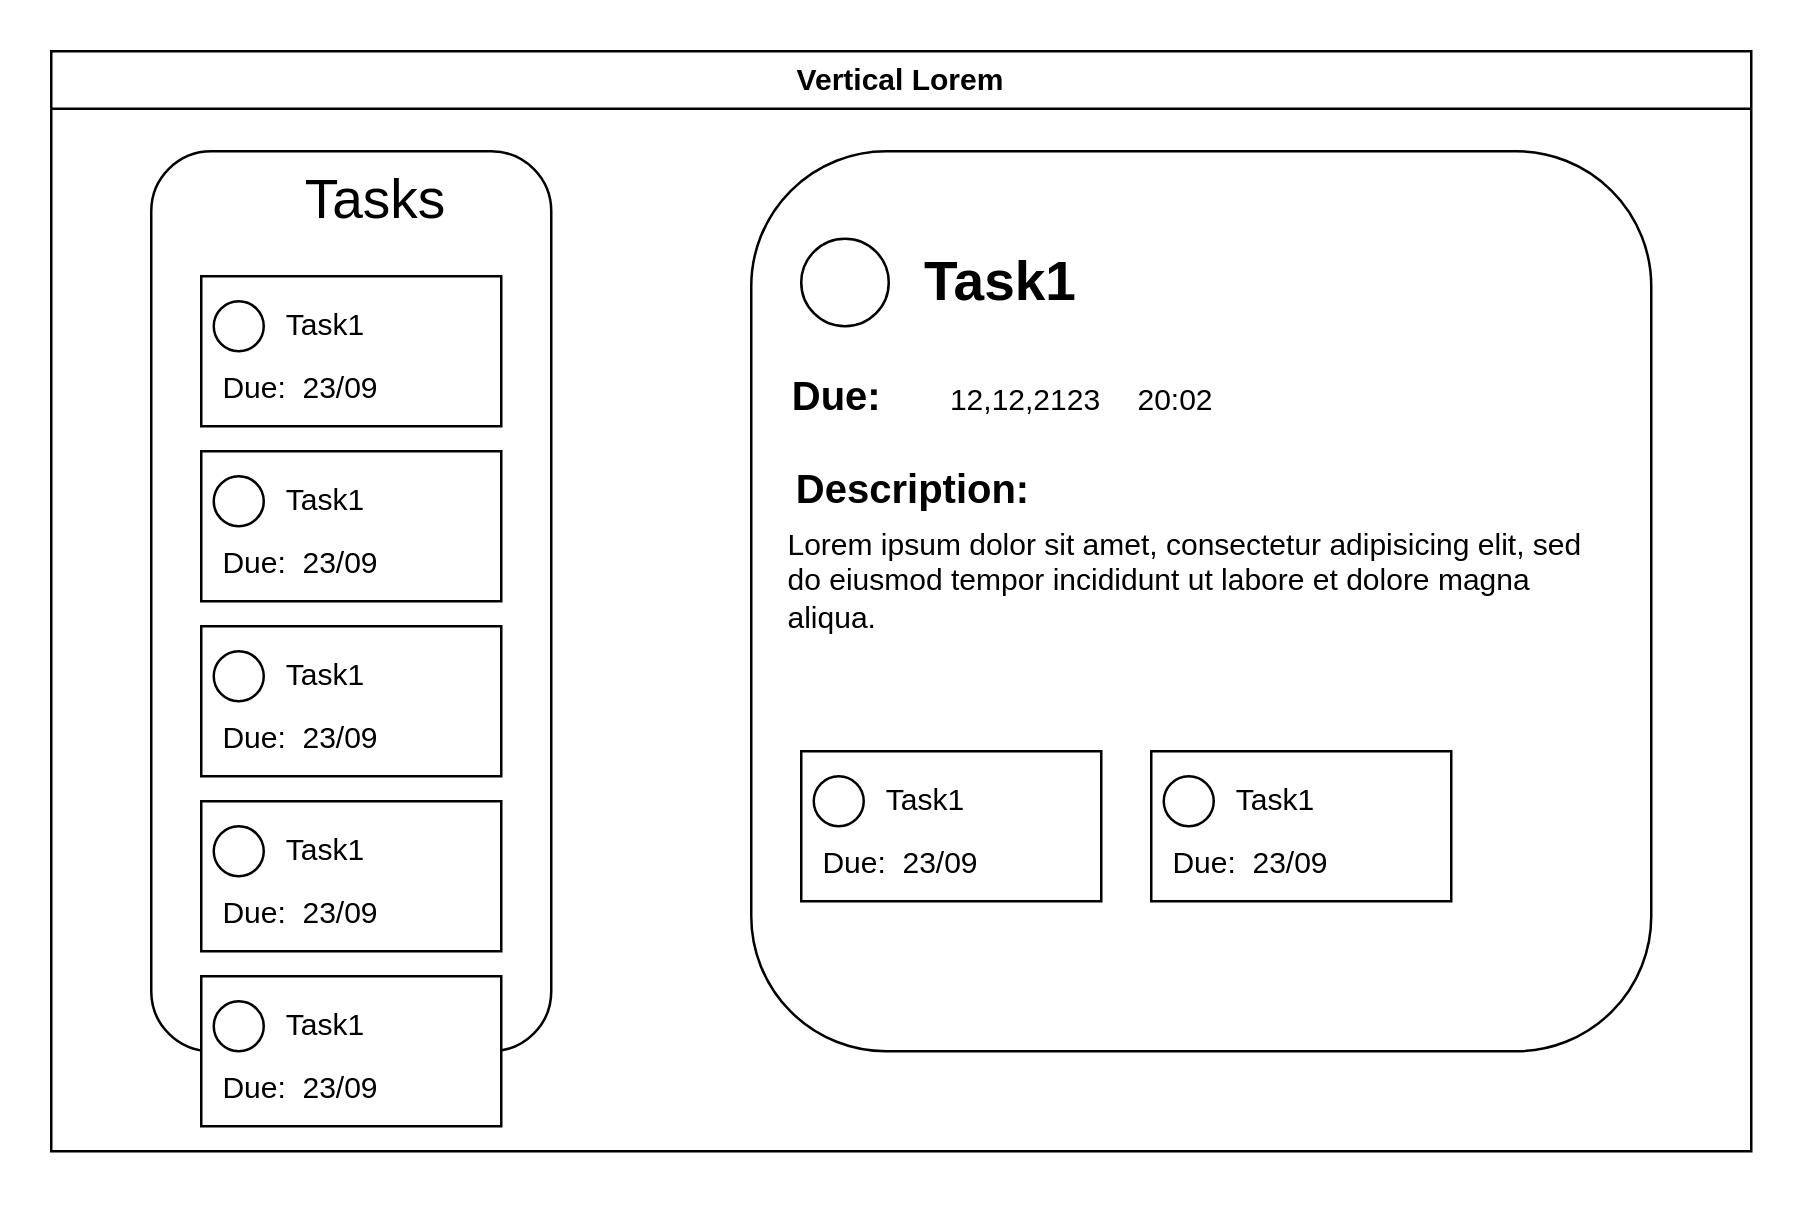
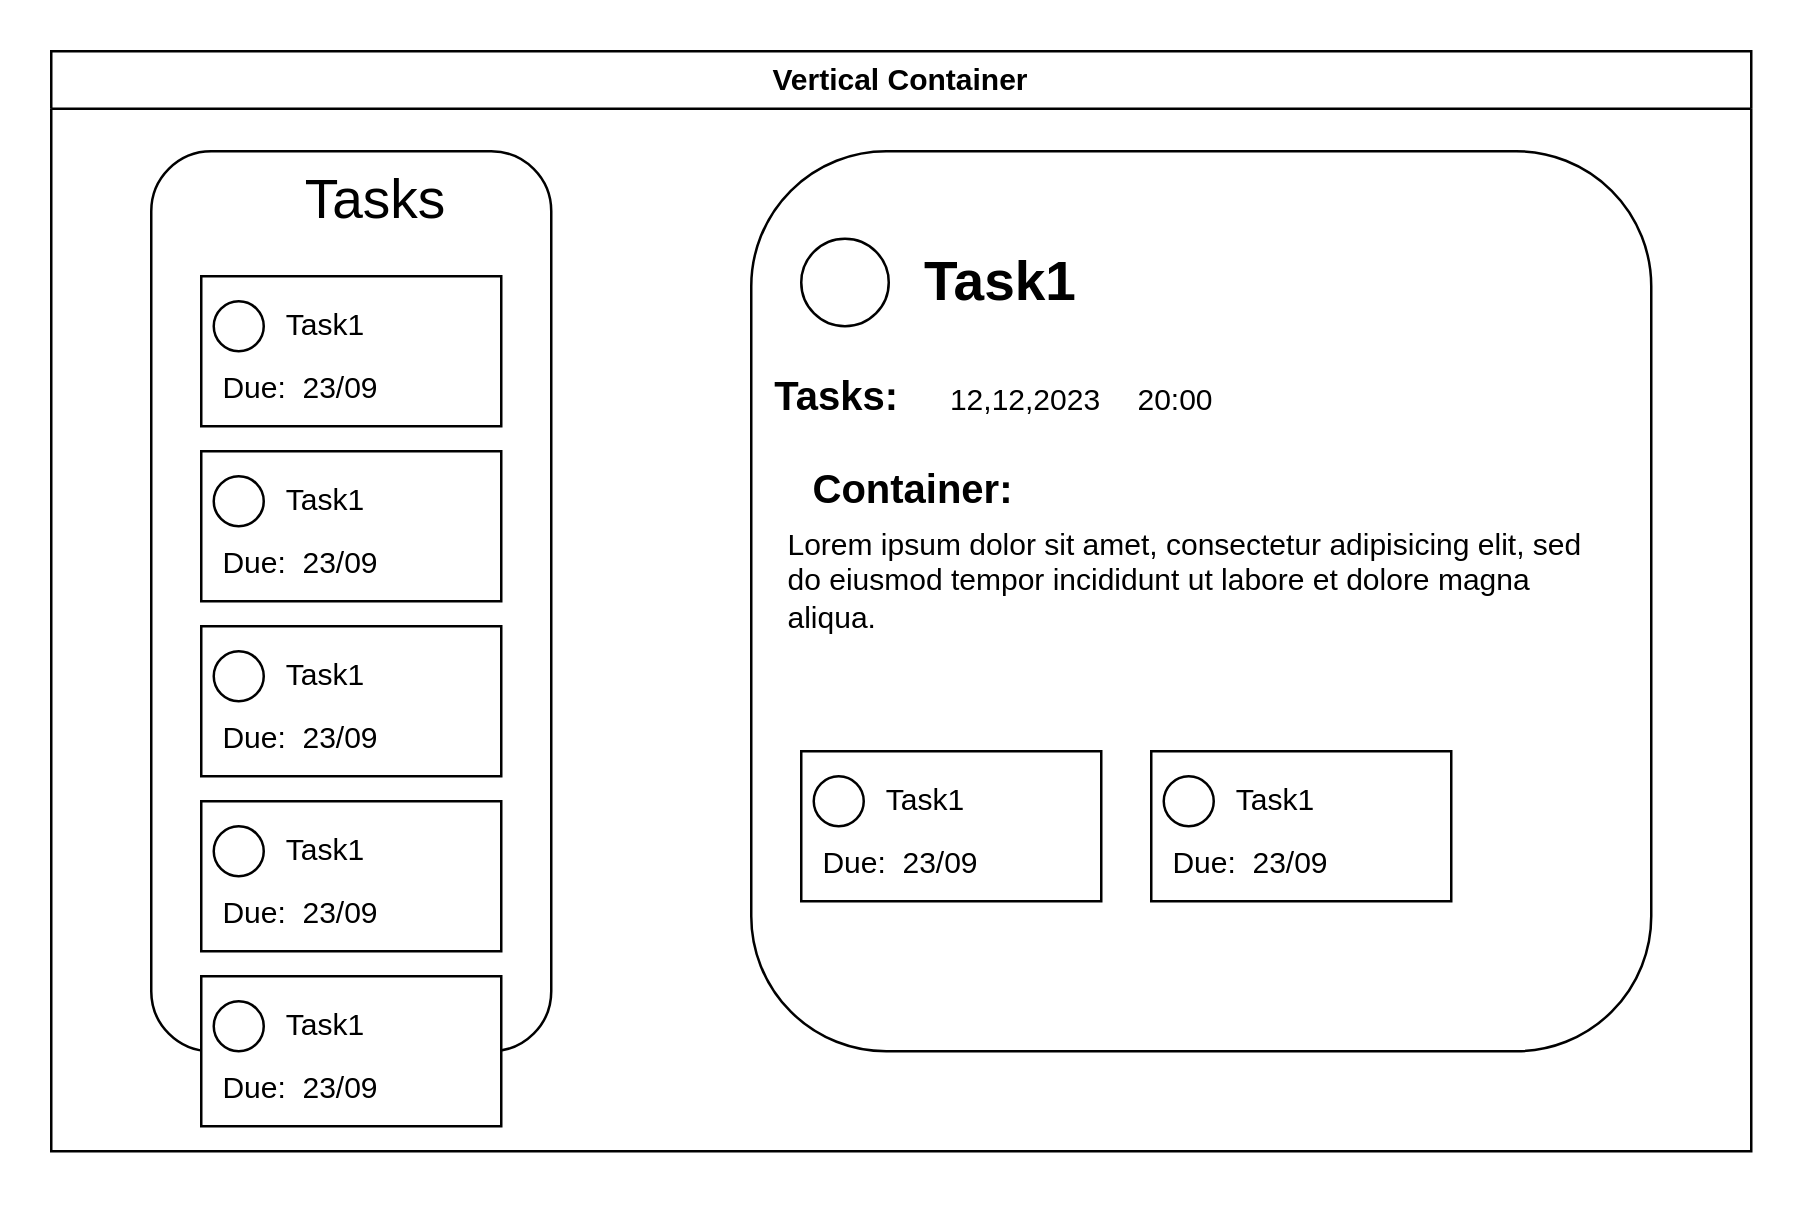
  <mxCell id="0" />
  <mxCell id="1" parent="0" />
- <mxCell id="2" value="Vertical Lorem" style="swimlane;whiteSpace=wrap;html=1;" vertex="1" parent="1"><mxGeometry x="20" y="20" width="680" height="440" as="geometry" /></mxCell>
+ <mxCell id="2" value="Vertical Container" style="swimlane;whiteSpace=wrap;html=1;" vertex="1" parent="1"><mxGeometry x="20" y="20" width="680" height="440" as="geometry" /></mxCell>
  <mxCell id="3" value="" style="rounded=1;whiteSpace=wrap;html=1;" vertex="1" parent="2"><mxGeometry x="40" y="40" width="160" height="360" as="geometry" /></mxCell>
  <mxCell id="4" value="" style="rounded=1;whiteSpace=wrap;html=1;" vertex="1" parent="2"><mxGeometry x="280" y="40" width="360" height="360" as="geometry" /></mxCell>
  <mxCell id="5" value="Tasks" style="text;html=1;strokeColor=none;fillColor=none;align=center;verticalAlign=middle;whiteSpace=wrap;rounded=0;fontSize=22;" vertex="1" parent="2"><mxGeometry x="75" y="45" width="110" height="30" as="geometry" /></mxCell>
  <mxCell id="6" value="" style="rounded=0;whiteSpace=wrap;html=1;" vertex="1" parent="2"><mxGeometry x="60" y="90" width="120" height="60" as="geometry" /></mxCell>
  <mxCell id="7" value="Task1" style="text;html=1;strokeColor=none;fillColor=none;align=center;verticalAlign=middle;whiteSpace=wrap;rounded=0;" vertex="1" parent="2"><mxGeometry x="80" y="95" width="60" height="30" as="geometry" /></mxCell>
  <mxCell id="8" value="" style="ellipse;whiteSpace=wrap;html=1;aspect=fixed;" vertex="1" parent="2"><mxGeometry x="65" y="100" width="20" height="20" as="geometry" /></mxCell>
  <mxCell id="9" value="Due:&amp;nbsp; 23/09" style="text;html=1;strokeColor=none;fillColor=none;align=center;verticalAlign=middle;whiteSpace=wrap;rounded=0;" vertex="1" parent="2"><mxGeometry x="65" y="120" width="70" height="30" as="geometry" /></mxCell>
  <mxCell id="10" value="" style="rounded=0;whiteSpace=wrap;html=1;" vertex="1" parent="2"><mxGeometry x="60" y="160" width="120" height="60" as="geometry" /></mxCell>
  <mxCell id="11" value="Task1" style="text;html=1;strokeColor=none;fillColor=none;align=center;verticalAlign=middle;whiteSpace=wrap;rounded=0;" vertex="1" parent="2"><mxGeometry x="80" y="165" width="60" height="30" as="geometry" /></mxCell>
  <mxCell id="12" value="" style="ellipse;whiteSpace=wrap;html=1;aspect=fixed;" vertex="1" parent="2"><mxGeometry x="65" y="170" width="20" height="20" as="geometry" /></mxCell>
  <mxCell id="13" value="Due:&amp;nbsp; 23/09" style="text;html=1;strokeColor=none;fillColor=none;align=center;verticalAlign=middle;whiteSpace=wrap;rounded=0;" vertex="1" parent="2"><mxGeometry x="65" y="190" width="70" height="30" as="geometry" /></mxCell>
  <mxCell id="14" value="" style="rounded=0;whiteSpace=wrap;html=1;" vertex="1" parent="2"><mxGeometry x="60" y="230" width="120" height="60" as="geometry" /></mxCell>
  <mxCell id="15" value="Task1" style="text;html=1;strokeColor=none;fillColor=none;align=center;verticalAlign=middle;whiteSpace=wrap;rounded=0;" vertex="1" parent="2"><mxGeometry x="80" y="235" width="60" height="30" as="geometry" /></mxCell>
  <mxCell id="16" value="" style="ellipse;whiteSpace=wrap;html=1;aspect=fixed;" vertex="1" parent="2"><mxGeometry x="65" y="240" width="20" height="20" as="geometry" /></mxCell>
  <mxCell id="17" value="Due:&amp;nbsp; 23/09" style="text;html=1;strokeColor=none;fillColor=none;align=center;verticalAlign=middle;whiteSpace=wrap;rounded=0;" vertex="1" parent="2"><mxGeometry x="65" y="260" width="70" height="30" as="geometry" /></mxCell>
  <mxCell id="18" value="" style="rounded=0;whiteSpace=wrap;html=1;" vertex="1" parent="2"><mxGeometry x="60" y="300" width="120" height="60" as="geometry" /></mxCell>
  <mxCell id="19" value="Task1" style="text;html=1;strokeColor=none;fillColor=none;align=center;verticalAlign=middle;whiteSpace=wrap;rounded=0;" vertex="1" parent="2"><mxGeometry x="80" y="305" width="60" height="30" as="geometry" /></mxCell>
  <mxCell id="20" value="" style="ellipse;whiteSpace=wrap;html=1;aspect=fixed;" vertex="1" parent="2"><mxGeometry x="65" y="310" width="20" height="20" as="geometry" /></mxCell>
  <mxCell id="21" value="Due:&amp;nbsp; 23/09" style="text;html=1;strokeColor=none;fillColor=none;align=center;verticalAlign=middle;whiteSpace=wrap;rounded=0;" vertex="1" parent="2"><mxGeometry x="65" y="330" width="70" height="30" as="geometry" /></mxCell>
  <mxCell id="22" value="" style="rounded=0;whiteSpace=wrap;html=1;" vertex="1" parent="2"><mxGeometry x="60" y="370" width="120" height="60" as="geometry" /></mxCell>
  <mxCell id="23" value="Task1" style="text;html=1;strokeColor=none;fillColor=none;align=center;verticalAlign=middle;whiteSpace=wrap;rounded=0;" vertex="1" parent="2"><mxGeometry x="80" y="375" width="60" height="30" as="geometry" /></mxCell>
  <mxCell id="24" value="" style="ellipse;whiteSpace=wrap;html=1;aspect=fixed;" vertex="1" parent="2"><mxGeometry x="65" y="380" width="20" height="20" as="geometry" /></mxCell>
  <mxCell id="25" value="Due:&amp;nbsp; 23/09" style="text;html=1;strokeColor=none;fillColor=none;align=center;verticalAlign=middle;whiteSpace=wrap;rounded=0;" vertex="1" parent="2"><mxGeometry x="65" y="400" width="70" height="30" as="geometry" /></mxCell>
  <mxCell id="26" value="" style="ellipse;whiteSpace=wrap;html=1;aspect=fixed;" vertex="1" parent="2"><mxGeometry x="300" y="75" width="35" height="35" as="geometry" /></mxCell>
  <mxCell id="27" value="Task1" style="text;html=1;strokeColor=none;fillColor=none;align=center;verticalAlign=middle;whiteSpace=wrap;rounded=0;fontSize=22;fontStyle=1" vertex="1" parent="2"><mxGeometry x="320" y="62.5" width="120" height="60" as="geometry" /></mxCell>
- <mxCell id="28" value="Description:" style="text;html=1;strokeColor=none;fillColor=none;align=center;verticalAlign=middle;whiteSpace=wrap;rounded=0;fontSize=16;fontStyle=1" vertex="1" parent="2"><mxGeometry x="280" y="160" width="130" height="30" as="geometry" /></mxCell>
+ <mxCell id="28" value="Container:" style="text;html=1;strokeColor=none;fillColor=none;align=center;verticalAlign=middle;whiteSpace=wrap;rounded=0;fontSize=16;fontStyle=1" vertex="1" parent="2"><mxGeometry x="280" y="160" width="130" height="30" as="geometry" /></mxCell>
  <mxCell id="29" value="&lt;h1&gt;&lt;br&gt;&lt;/h1&gt;&lt;p&gt;Lorem ipsum dolor sit amet, consectetur adipisicing elit, sed do eiusmod tempor incididunt ut labore et dolore magna aliqua.&lt;/p&gt;" style="text;html=1;strokeColor=none;fillColor=none;spacing=5;spacingTop=-20;whiteSpace=wrap;overflow=hidden;rounded=0;" vertex="1" parent="2"><mxGeometry x="290" y="140" width="340" height="100" as="geometry" /></mxCell>
- <mxCell id="30" value="&lt;font style=&quot;font-size: 16px;&quot;&gt;&lt;b&gt;Due:&lt;/b&gt;&lt;/font&gt;" style="text;html=1;strokeColor=none;fillColor=none;align=center;verticalAlign=middle;whiteSpace=wrap;rounded=0;" vertex="1" parent="2"><mxGeometry x="267.5" y="122.5" width="92.5" height="30" as="geometry" /></mxCell>
- <mxCell id="31" value="12,12,2123" style="text;html=1;strokeColor=none;fillColor=none;align=center;verticalAlign=middle;whiteSpace=wrap;rounded=0;" vertex="1" parent="2"><mxGeometry x="360" y="125" width="60" height="30" as="geometry" /></mxCell>
- <mxCell id="32" value="20:02" style="text;html=1;strokeColor=none;fillColor=none;align=center;verticalAlign=middle;whiteSpace=wrap;rounded=0;" vertex="1" parent="2"><mxGeometry x="420" y="125" width="60" height="30" as="geometry" /></mxCell>
+ <mxCell id="30" value="&lt;font style=&quot;font-size: 16px;&quot;&gt;&lt;b&gt;Tasks:&lt;/b&gt;&lt;/font&gt;" style="text;html=1;strokeColor=none;fillColor=none;align=center;verticalAlign=middle;whiteSpace=wrap;rounded=0;" vertex="1" parent="2"><mxGeometry x="267.5" y="122.5" width="92.5" height="30" as="geometry" /></mxCell>
+ <mxCell id="31" value="12,12,2023" style="text;html=1;strokeColor=none;fillColor=none;align=center;verticalAlign=middle;whiteSpace=wrap;rounded=0;" vertex="1" parent="2"><mxGeometry x="360" y="125" width="60" height="30" as="geometry" /></mxCell>
+ <mxCell id="32" value="20:00" style="text;html=1;strokeColor=none;fillColor=none;align=center;verticalAlign=middle;whiteSpace=wrap;rounded=0;" vertex="1" parent="2"><mxGeometry x="420" y="125" width="60" height="30" as="geometry" /></mxCell>
  <mxCell id="33" value="" style="rounded=0;whiteSpace=wrap;html=1;" vertex="1" parent="2"><mxGeometry x="300" y="280" width="120" height="60" as="geometry" /></mxCell>
  <mxCell id="34" value="Task1" style="text;html=1;strokeColor=none;fillColor=none;align=center;verticalAlign=middle;whiteSpace=wrap;rounded=0;" vertex="1" parent="2"><mxGeometry x="320" y="285" width="60" height="30" as="geometry" /></mxCell>
  <mxCell id="35" value="" style="ellipse;whiteSpace=wrap;html=1;aspect=fixed;" vertex="1" parent="2"><mxGeometry x="305" y="290" width="20" height="20" as="geometry" /></mxCell>
  <mxCell id="36" value="Due:&amp;nbsp; 23/09" style="text;html=1;strokeColor=none;fillColor=none;align=center;verticalAlign=middle;whiteSpace=wrap;rounded=0;" vertex="1" parent="2"><mxGeometry x="305" y="310" width="70" height="30" as="geometry" /></mxCell>
  <mxCell id="37" value="" style="rounded=0;whiteSpace=wrap;html=1;" vertex="1" parent="2"><mxGeometry x="440" y="280" width="120" height="60" as="geometry" /></mxCell>
  <mxCell id="38" value="Task1" style="text;html=1;strokeColor=none;fillColor=none;align=center;verticalAlign=middle;whiteSpace=wrap;rounded=0;" vertex="1" parent="2"><mxGeometry x="460" y="285" width="60" height="30" as="geometry" /></mxCell>
  <mxCell id="39" value="" style="ellipse;whiteSpace=wrap;html=1;aspect=fixed;" vertex="1" parent="2"><mxGeometry x="445" y="290" width="20" height="20" as="geometry" /></mxCell>
  <mxCell id="40" value="Due:&amp;nbsp; 23/09" style="text;html=1;strokeColor=none;fillColor=none;align=center;verticalAlign=middle;whiteSpace=wrap;rounded=0;" vertex="1" parent="2"><mxGeometry x="445" y="310" width="70" height="30" as="geometry" /></mxCell>
